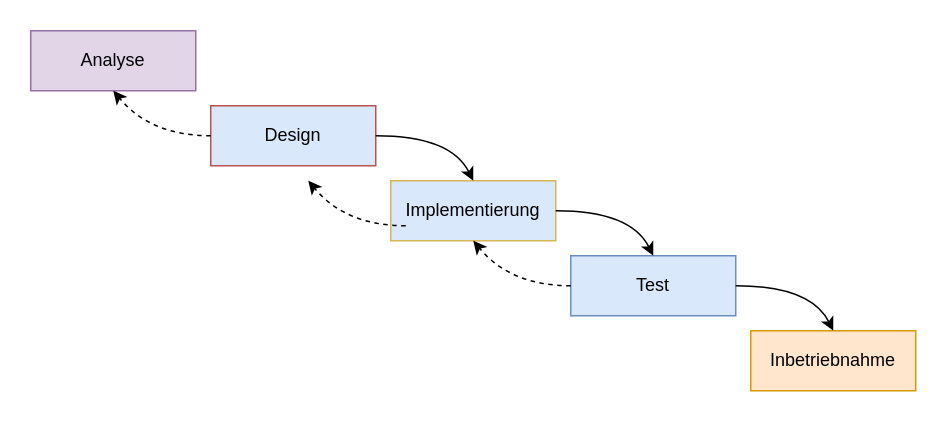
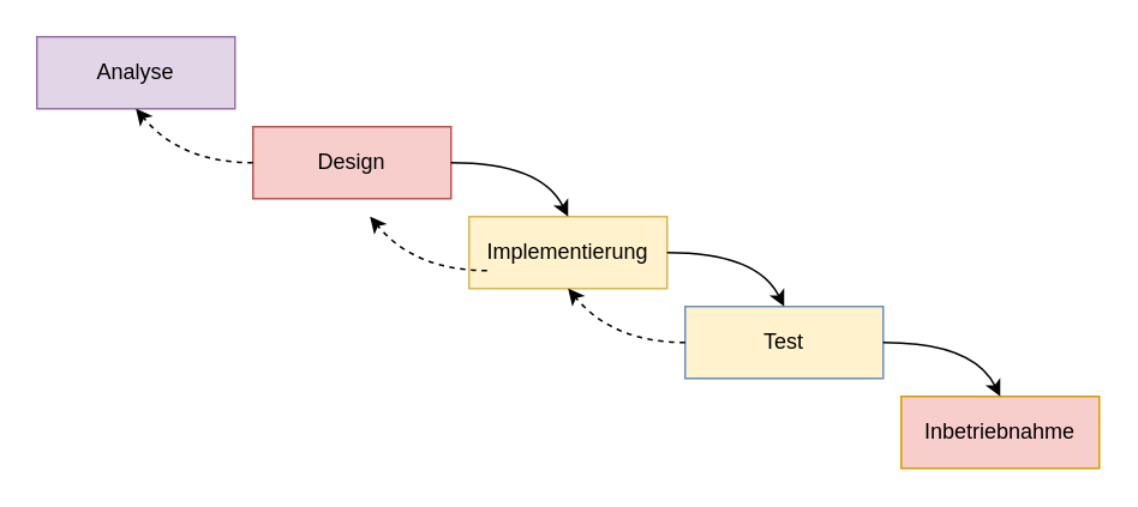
  <mxCell id="0" />
  <mxCell id="1" parent="0" />
  <mxCell id="2" value="Analyse" style="rounded=0;whiteSpace=wrap;html=1;fillColor=#e1d5e7;strokeColor=#9673a6;" vertex="1" parent="1"><mxGeometry x="20" y="20" width="110" height="40" as="geometry" /></mxCell>
- <mxCell id="3" value="Design" style="rounded=0;whiteSpace=wrap;html=1;fillColor=#dae8fc;strokeColor=#b85450;" vertex="1" parent="1"><mxGeometry x="140" y="70" width="110" height="40" as="geometry" /></mxCell>
- <mxCell id="4" value="Test" style="rounded=0;whiteSpace=wrap;html=1;fillColor=#dae8fc;strokeColor=#6c8ebf;" vertex="1" parent="1"><mxGeometry x="380" y="170" width="110" height="40" as="geometry" /></mxCell>
- <mxCell id="5" value="Inbetriebnahme" style="rounded=0;whiteSpace=wrap;html=1;fillColor=#ffe6cc;strokeColor=#d79b00;" vertex="1" parent="1"><mxGeometry x="500" y="220" width="110" height="40" as="geometry" /></mxCell>
- <mxCell id="6" value="Implementierung" style="rounded=0;whiteSpace=wrap;html=1;fillColor=#dae8fc;strokeColor=#d6b656;" vertex="1" parent="1"><mxGeometry x="260" y="120" width="110" height="40" as="geometry" /></mxCell>
+ <mxCell id="3" value="Design" style="rounded=0;whiteSpace=wrap;html=1;fillColor=#f8cecc;strokeColor=#b85450;" vertex="1" parent="1"><mxGeometry x="140" y="70" width="110" height="40" as="geometry" /></mxCell>
+ <mxCell id="4" value="Test" style="rounded=0;whiteSpace=wrap;html=1;fillColor=#fff2cc;strokeColor=#6c8ebf;" vertex="1" parent="1"><mxGeometry x="380" y="170" width="110" height="40" as="geometry" /></mxCell>
+ <mxCell id="5" value="Inbetriebnahme" style="rounded=0;whiteSpace=wrap;html=1;fillColor=#f8cecc;strokeColor=#d79b00;" vertex="1" parent="1"><mxGeometry x="500" y="220" width="110" height="40" as="geometry" /></mxCell>
+ <mxCell id="6" value="Implementierung" style="rounded=0;whiteSpace=wrap;html=1;fillColor=#fff2cc;strokeColor=#d6b656;" vertex="1" parent="1"><mxGeometry x="260" y="120" width="110" height="40" as="geometry" /></mxCell>
  <mxCell id="7" value="" style="endArrow=classic;html=1;rounded=0;exitX=1;exitY=0.5;exitDx=0;exitDy=0;entryX=0.5;entryY=0;entryDx=0;entryDy=0;curved=1;" edge="1" parent="1"><mxGeometry width="50" height="50" relative="1" as="geometry"><mxPoint x="250" y="90" as="sourcePoint" /><mxPoint x="315" y="120" as="targetPoint" /><Array as="points"><mxPoint x="300" y="90" /></Array></mxGeometry></mxCell>
  <mxCell id="8" value="" style="endArrow=classic;html=1;rounded=0;exitX=1;exitY=0.5;exitDx=0;exitDy=0;entryX=0.5;entryY=0;entryDx=0;entryDy=0;curved=1;" edge="1" parent="1"><mxGeometry width="50" height="50" relative="1" as="geometry"><mxPoint x="370" y="140" as="sourcePoint" /><mxPoint x="435" y="170" as="targetPoint" /><Array as="points"><mxPoint x="420" y="140" /></Array></mxGeometry></mxCell>
  <mxCell id="9" value="" style="endArrow=classic;html=1;rounded=0;exitX=1;exitY=0.5;exitDx=0;exitDy=0;entryX=0.5;entryY=0;entryDx=0;entryDy=0;curved=1;" edge="1" parent="1"><mxGeometry width="50" height="50" relative="1" as="geometry"><mxPoint x="490" y="190" as="sourcePoint" /><mxPoint x="555" y="220" as="targetPoint" /><Array as="points"><mxPoint x="540" y="190" /></Array></mxGeometry></mxCell>
  <mxCell id="10" value="" style="endArrow=classic;html=1;rounded=0;exitX=0;exitY=0.5;exitDx=0;exitDy=0;entryX=0.5;entryY=1;entryDx=0;entryDy=0;curved=1;dashed=1;" edge="1" parent="1"><mxGeometry width="50" height="50" relative="1" as="geometry"><mxPoint x="380" y="190" as="sourcePoint" /><mxPoint x="315" y="160" as="targetPoint" /><Array as="points"><mxPoint x="340" y="190" /></Array></mxGeometry></mxCell>
  <mxCell id="11" value="" style="endArrow=classic;html=1;rounded=0;exitX=0;exitY=0.5;exitDx=0;exitDy=0;entryX=0.5;entryY=1;entryDx=0;entryDy=0;curved=1;dashed=1;" edge="1" parent="1"><mxGeometry width="50" height="50" relative="1" as="geometry"><mxPoint x="140" y="90" as="sourcePoint" /><mxPoint x="75" y="60" as="targetPoint" /><Array as="points"><mxPoint x="100" y="90" /></Array></mxGeometry></mxCell>
  <mxCell id="12" value="" style="endArrow=classic;html=1;rounded=0;exitX=0;exitY=0.5;exitDx=0;exitDy=0;entryX=0.5;entryY=1;entryDx=0;entryDy=0;curved=1;dashed=1;" edge="1" parent="1"><mxGeometry width="50" height="50" relative="1" as="geometry"><mxPoint x="270" y="150" as="sourcePoint" /><mxPoint x="205" y="120" as="targetPoint" /><Array as="points"><mxPoint x="230" y="150" /></Array></mxGeometry></mxCell>
